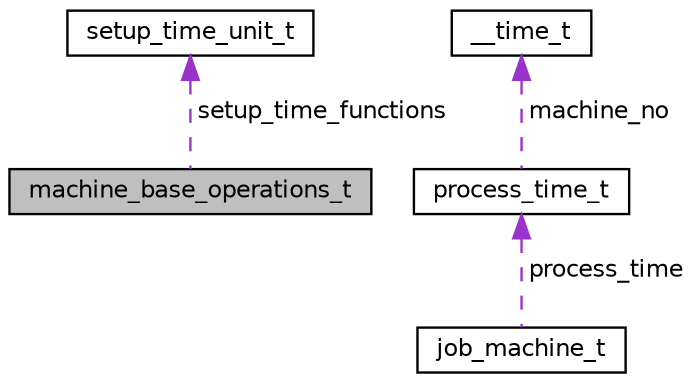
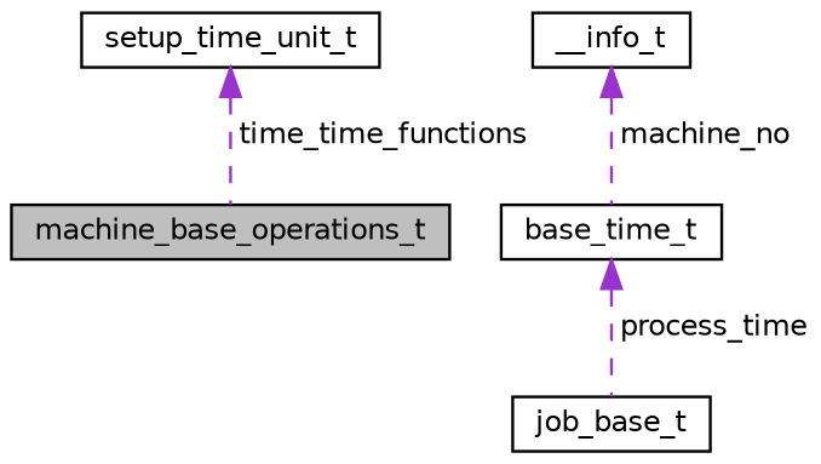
  digraph {
    node [color=black fillcolor=white fontname=Helvetica fontsize=10 shape=record style=filled]
    edge [color=darkorchid3 dir=back fontname=Helvetica fontsize=10 labelfontname=Helvetica labelfontsize=10 style=dashed]
    n1 [fillcolor=grey75 fontcolor=black height=0.2 label=machine_base_operations_t width=0.4]
    n2 [height=0.2 label=setup_time_unit_t width=0.4]
-   n3 [height=0.2 label=job_machine_t width=0.4]
-   n4 [height=0.2 label=__time_t width=0.4]
-   n5 [height=0.2 label=process_time_t width=0.4]
-   n2 -> n1 [label=" setup_time_functions"]
+   n3 [height=0.2 label=job_base_t width=0.4]
+   n4 [height=0.2 label=__info_t width=0.4]
+   n5 [height=0.2 label=base_time_t width=0.4]
+   n2 -> n1 [label=" time_time_functions"]
    n4 -> n5 [label=" machine_no"]
    n5 -> n3 [label=" process_time"]
  }
